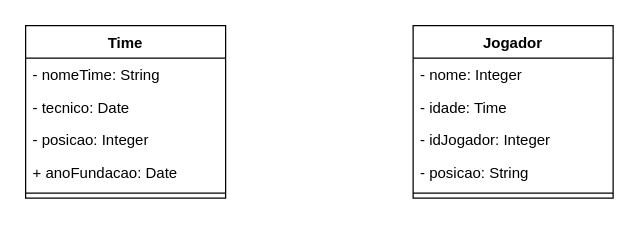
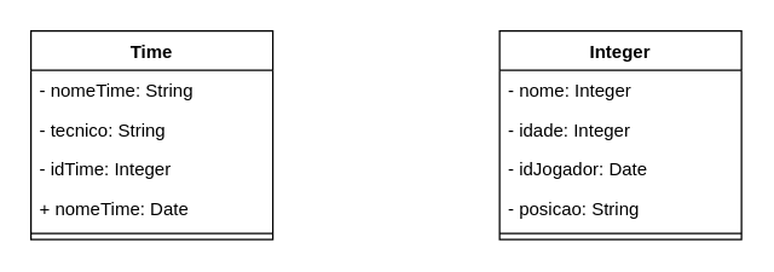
  <mxCell id="0" />
  <mxCell id="1" parent="0" />
  <mxCell id="2" value="Time" style="swimlane;fontStyle=1;align=center;verticalAlign=top;childLayout=stackLayout;horizontal=1;startSize=26;horizontalStack=0;resizeParent=1;resizeParentMax=0;resizeLast=0;collapsible=1;marginBottom=0;" vertex="1" parent="1"><mxGeometry x="20" y="20" width="160" height="138" as="geometry" /></mxCell>
  <mxCell id="3" value="- nomeTime: String" style="text;strokeColor=none;fillColor=none;align=left;verticalAlign=top;spacingLeft=4;spacingRight=4;overflow=hidden;rotatable=0;points=[[0,0.5],[1,0.5]];portConstraint=eastwest;" vertex="1" parent="2"><mxGeometry y="26" width="160" height="26" as="geometry" /></mxCell>
- <mxCell id="4" value="- tecnico: Date" style="text;strokeColor=none;fillColor=none;align=left;verticalAlign=top;spacingLeft=4;spacingRight=4;overflow=hidden;rotatable=0;points=[[0,0.5],[1,0.5]];portConstraint=eastwest;" vertex="1" parent="2"><mxGeometry y="52" width="160" height="26" as="geometry" /></mxCell>
- <mxCell id="5" value="- posicao: Integer" style="text;strokeColor=none;fillColor=none;align=left;verticalAlign=top;spacingLeft=4;spacingRight=4;overflow=hidden;rotatable=0;points=[[0,0.5],[1,0.5]];portConstraint=eastwest;" vertex="1" parent="2"><mxGeometry y="78" width="160" height="26" as="geometry" /></mxCell>
- <mxCell id="6" value="+ anoFundacao: Date" style="text;strokeColor=none;fillColor=none;align=left;verticalAlign=top;spacingLeft=4;spacingRight=4;overflow=hidden;rotatable=0;points=[[0,0.5],[1,0.5]];portConstraint=eastwest;" vertex="1" parent="2"><mxGeometry y="104" width="160" height="26" as="geometry" /></mxCell>
+ <mxCell id="4" value="- tecnico: String" style="text;strokeColor=none;fillColor=none;align=left;verticalAlign=top;spacingLeft=4;spacingRight=4;overflow=hidden;rotatable=0;points=[[0,0.5],[1,0.5]];portConstraint=eastwest;" vertex="1" parent="2"><mxGeometry y="52" width="160" height="26" as="geometry" /></mxCell>
+ <mxCell id="5" value="- idTime: Integer" style="text;strokeColor=none;fillColor=none;align=left;verticalAlign=top;spacingLeft=4;spacingRight=4;overflow=hidden;rotatable=0;points=[[0,0.5],[1,0.5]];portConstraint=eastwest;" vertex="1" parent="2"><mxGeometry y="78" width="160" height="26" as="geometry" /></mxCell>
+ <mxCell id="6" value="+ nomeTime: Date" style="text;strokeColor=none;fillColor=none;align=left;verticalAlign=top;spacingLeft=4;spacingRight=4;overflow=hidden;rotatable=0;points=[[0,0.5],[1,0.5]];portConstraint=eastwest;" vertex="1" parent="2"><mxGeometry y="104" width="160" height="26" as="geometry" /></mxCell>
  <mxCell id="7" value="" style="line;strokeWidth=1;fillColor=none;align=left;verticalAlign=middle;spacingTop=-1;spacingLeft=3;spacingRight=3;rotatable=0;labelPosition=right;points=[];portConstraint=eastwest;strokeColor=inherit;" vertex="1" parent="2"><mxGeometry y="130" width="160" height="8" as="geometry" /></mxCell>
- <mxCell id="8" value="Jogador" style="swimlane;fontStyle=1;align=center;verticalAlign=top;childLayout=stackLayout;horizontal=1;startSize=26;horizontalStack=0;resizeParent=1;resizeParentMax=0;resizeLast=0;collapsible=1;marginBottom=0;" vertex="1" parent="1"><mxGeometry x="330" y="20" width="160" height="138" as="geometry" /></mxCell>
+ <mxCell id="8" value="Integer" style="swimlane;fontStyle=1;align=center;verticalAlign=top;childLayout=stackLayout;horizontal=1;startSize=26;horizontalStack=0;resizeParent=1;resizeParentMax=0;resizeLast=0;collapsible=1;marginBottom=0;" vertex="1" parent="1"><mxGeometry x="330" y="20" width="160" height="138" as="geometry" /></mxCell>
  <mxCell id="9" value="- nome: Integer" style="text;strokeColor=none;fillColor=none;align=left;verticalAlign=top;spacingLeft=4;spacingRight=4;overflow=hidden;rotatable=0;points=[[0,0.5],[1,0.5]];portConstraint=eastwest;" vertex="1" parent="8"><mxGeometry y="26" width="160" height="26" as="geometry" /></mxCell>
- <mxCell id="10" value="- idade: Time" style="text;strokeColor=none;fillColor=none;align=left;verticalAlign=top;spacingLeft=4;spacingRight=4;overflow=hidden;rotatable=0;points=[[0,0.5],[1,0.5]];portConstraint=eastwest;" vertex="1" parent="8"><mxGeometry y="52" width="160" height="26" as="geometry" /></mxCell>
- <mxCell id="11" value="- idJogador: Integer" style="text;strokeColor=none;fillColor=none;align=left;verticalAlign=top;spacingLeft=4;spacingRight=4;overflow=hidden;rotatable=0;points=[[0,0.5],[1,0.5]];portConstraint=eastwest;" vertex="1" parent="8"><mxGeometry y="78" width="160" height="26" as="geometry" /></mxCell>
+ <mxCell id="10" value="- idade: Integer" style="text;strokeColor=none;fillColor=none;align=left;verticalAlign=top;spacingLeft=4;spacingRight=4;overflow=hidden;rotatable=0;points=[[0,0.5],[1,0.5]];portConstraint=eastwest;" vertex="1" parent="8"><mxGeometry y="52" width="160" height="26" as="geometry" /></mxCell>
+ <mxCell id="11" value="- idJogador: Date" style="text;strokeColor=none;fillColor=none;align=left;verticalAlign=top;spacingLeft=4;spacingRight=4;overflow=hidden;rotatable=0;points=[[0,0.5],[1,0.5]];portConstraint=eastwest;" vertex="1" parent="8"><mxGeometry y="78" width="160" height="26" as="geometry" /></mxCell>
  <mxCell id="12" value="- posicao: String" style="text;strokeColor=none;fillColor=none;align=left;verticalAlign=top;spacingLeft=4;spacingRight=4;overflow=hidden;rotatable=0;points=[[0,0.5],[1,0.5]];portConstraint=eastwest;" vertex="1" parent="8"><mxGeometry y="104" width="160" height="26" as="geometry" /></mxCell>
  <mxCell id="13" value="" style="line;strokeWidth=1;fillColor=none;align=left;verticalAlign=middle;spacingTop=-1;spacingLeft=3;spacingRight=3;rotatable=0;labelPosition=right;points=[];portConstraint=eastwest;strokeColor=inherit;" vertex="1" parent="8"><mxGeometry y="130" width="160" height="8" as="geometry" /></mxCell>
